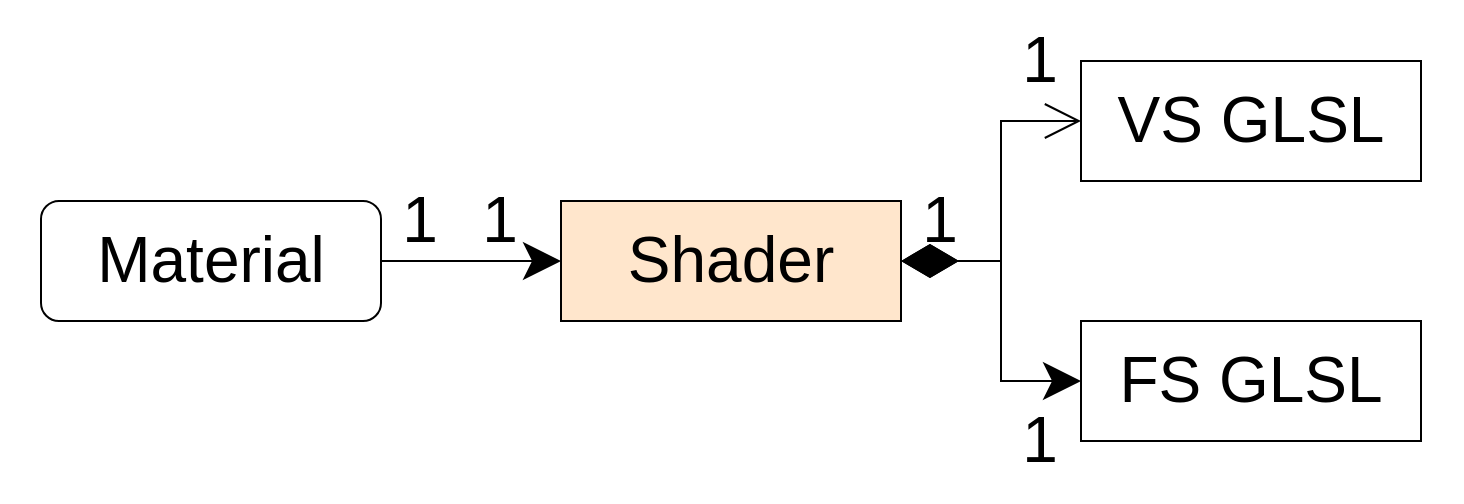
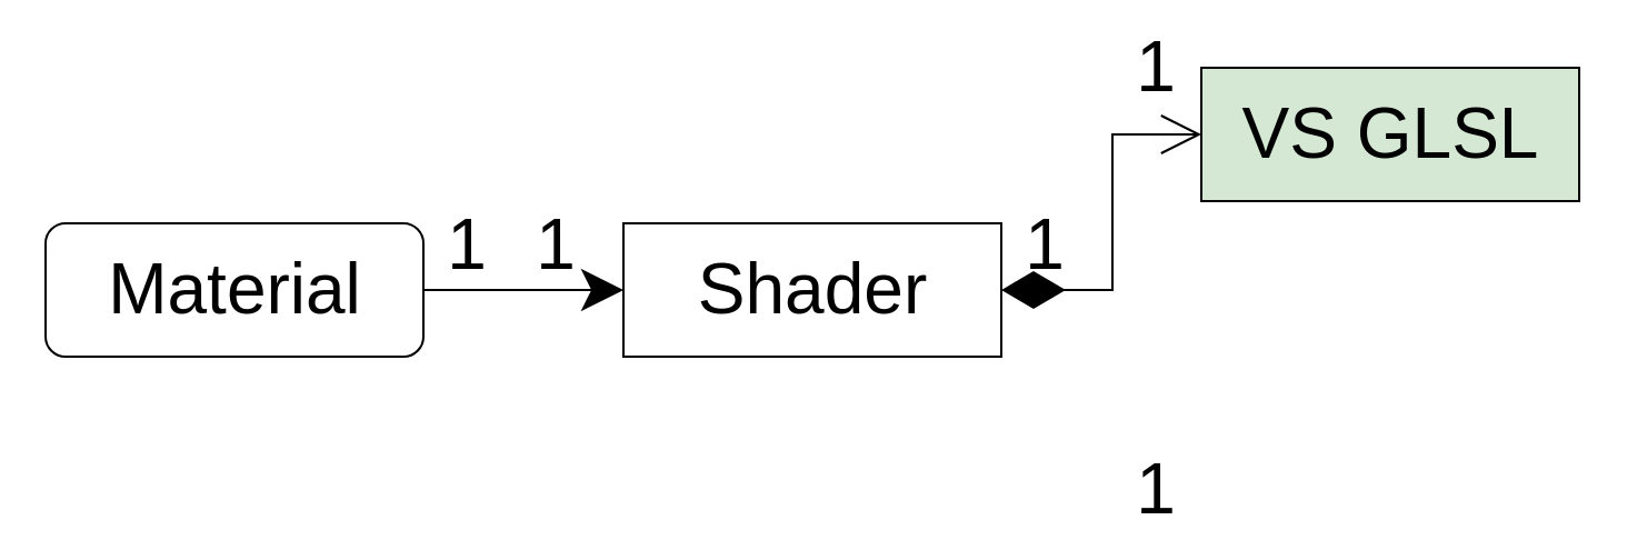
  <mxCell id="0" />
  <mxCell id="1" parent="0" />
  <mxCell id="2" value="" style="edgeStyle=orthogonalEdgeStyle;rounded=0;orthogonalLoop=1;jettySize=auto;html=1;startSize=16;endSize=16;" edge="1" source="3" parent="1"><mxGeometry relative="1" as="geometry"><mxPoint x="280" y="130" as="targetPoint" /></mxGeometry></mxCell>
  <mxCell id="3" value="Material" style="html=1;fontSize=32;rounded=1;" vertex="1" parent="1"><mxGeometry x="20" y="100" width="170" height="60" as="geometry" /></mxCell>
  <mxCell id="4" value="" style="edgeStyle=orthogonalEdgeStyle;rounded=0;orthogonalLoop=1;jettySize=auto;html=1;startArrow=diamondThin;startFill=1;endSize=16;startSize=26;entryX=0;entryY=0.5;entryDx=0;entryDy=0;endArrow=open;" edge="1" parent="1" source="6" target="7"><mxGeometry relative="1" as="geometry" /></mxCell>
- <mxCell id="5" style="edgeStyle=orthogonalEdgeStyle;rounded=0;orthogonalLoop=1;jettySize=auto;html=1;startArrow=diamondThin;startFill=1;startSize=26;endSize=16;" edge="1" parent="1" source="6" target="8"><mxGeometry relative="1" as="geometry" /></mxCell>
- <mxCell id="6" value="Shader" style="html=1;fontSize=32;fillColor=#ffe6cc;" vertex="1" parent="1"><mxGeometry x="280" y="100" width="170" height="60" as="geometry" /></mxCell>
- <mxCell id="7" value="VS GLSL" style="html=1;fontSize=32;" vertex="1" parent="1"><mxGeometry x="540" y="30" width="170" height="60" as="geometry" /></mxCell>
- <mxCell id="8" value="FS GLSL" style="html=1;fontSize=32;" vertex="1" parent="1"><mxGeometry x="540" y="160" width="170" height="60" as="geometry" /></mxCell>
+ <mxCell id="6" value="Shader" style="html=1;fontSize=32;" vertex="1" parent="1"><mxGeometry x="280" y="100" width="170" height="60" as="geometry" /></mxCell>
+ <mxCell id="7" value="VS GLSL" style="html=1;fontSize=32;fillColor=#d5e8d4;" vertex="1" parent="1"><mxGeometry x="540" y="30" width="170" height="60" as="geometry" /></mxCell>
  <mxCell id="9" value="&lt;font style=&quot;font-size: 32px&quot;&gt;1&lt;/font&gt;" style="text;html=1;strokeColor=none;fillColor=none;align=center;verticalAlign=middle;whiteSpace=wrap;rounded=0;" vertex="1" parent="1"><mxGeometry x="190" y="100" width="40" height="20" as="geometry" /></mxCell>
  <mxCell id="10" value="&lt;font style=&quot;font-size: 32px&quot;&gt;1&lt;/font&gt;" style="text;html=1;strokeColor=none;fillColor=none;align=center;verticalAlign=middle;whiteSpace=wrap;rounded=0;" vertex="1" parent="1"><mxGeometry x="230" y="100" width="40" height="20" as="geometry" /></mxCell>
  <mxCell id="11" value="&lt;font style=&quot;font-size: 32px&quot;&gt;1&lt;/font&gt;" style="text;html=1;strokeColor=none;fillColor=none;align=center;verticalAlign=middle;whiteSpace=wrap;rounded=0;" vertex="1" parent="1"><mxGeometry x="450" y="100" width="40" height="20" as="geometry" /></mxCell>
  <mxCell id="12" value="&lt;font style=&quot;font-size: 32px&quot;&gt;1&lt;/font&gt;" style="text;html=1;strokeColor=none;fillColor=none;align=center;verticalAlign=middle;whiteSpace=wrap;rounded=0;" vertex="1" parent="1"><mxGeometry x="500" y="20" width="40" height="20" as="geometry" /></mxCell>
  <mxCell id="13" value="&lt;font style=&quot;font-size: 32px&quot;&gt;1&lt;/font&gt;" style="text;html=1;strokeColor=none;fillColor=none;align=center;verticalAlign=middle;whiteSpace=wrap;rounded=0;" vertex="1" parent="1"><mxGeometry x="500" y="210" width="40" height="20" as="geometry" /></mxCell>
